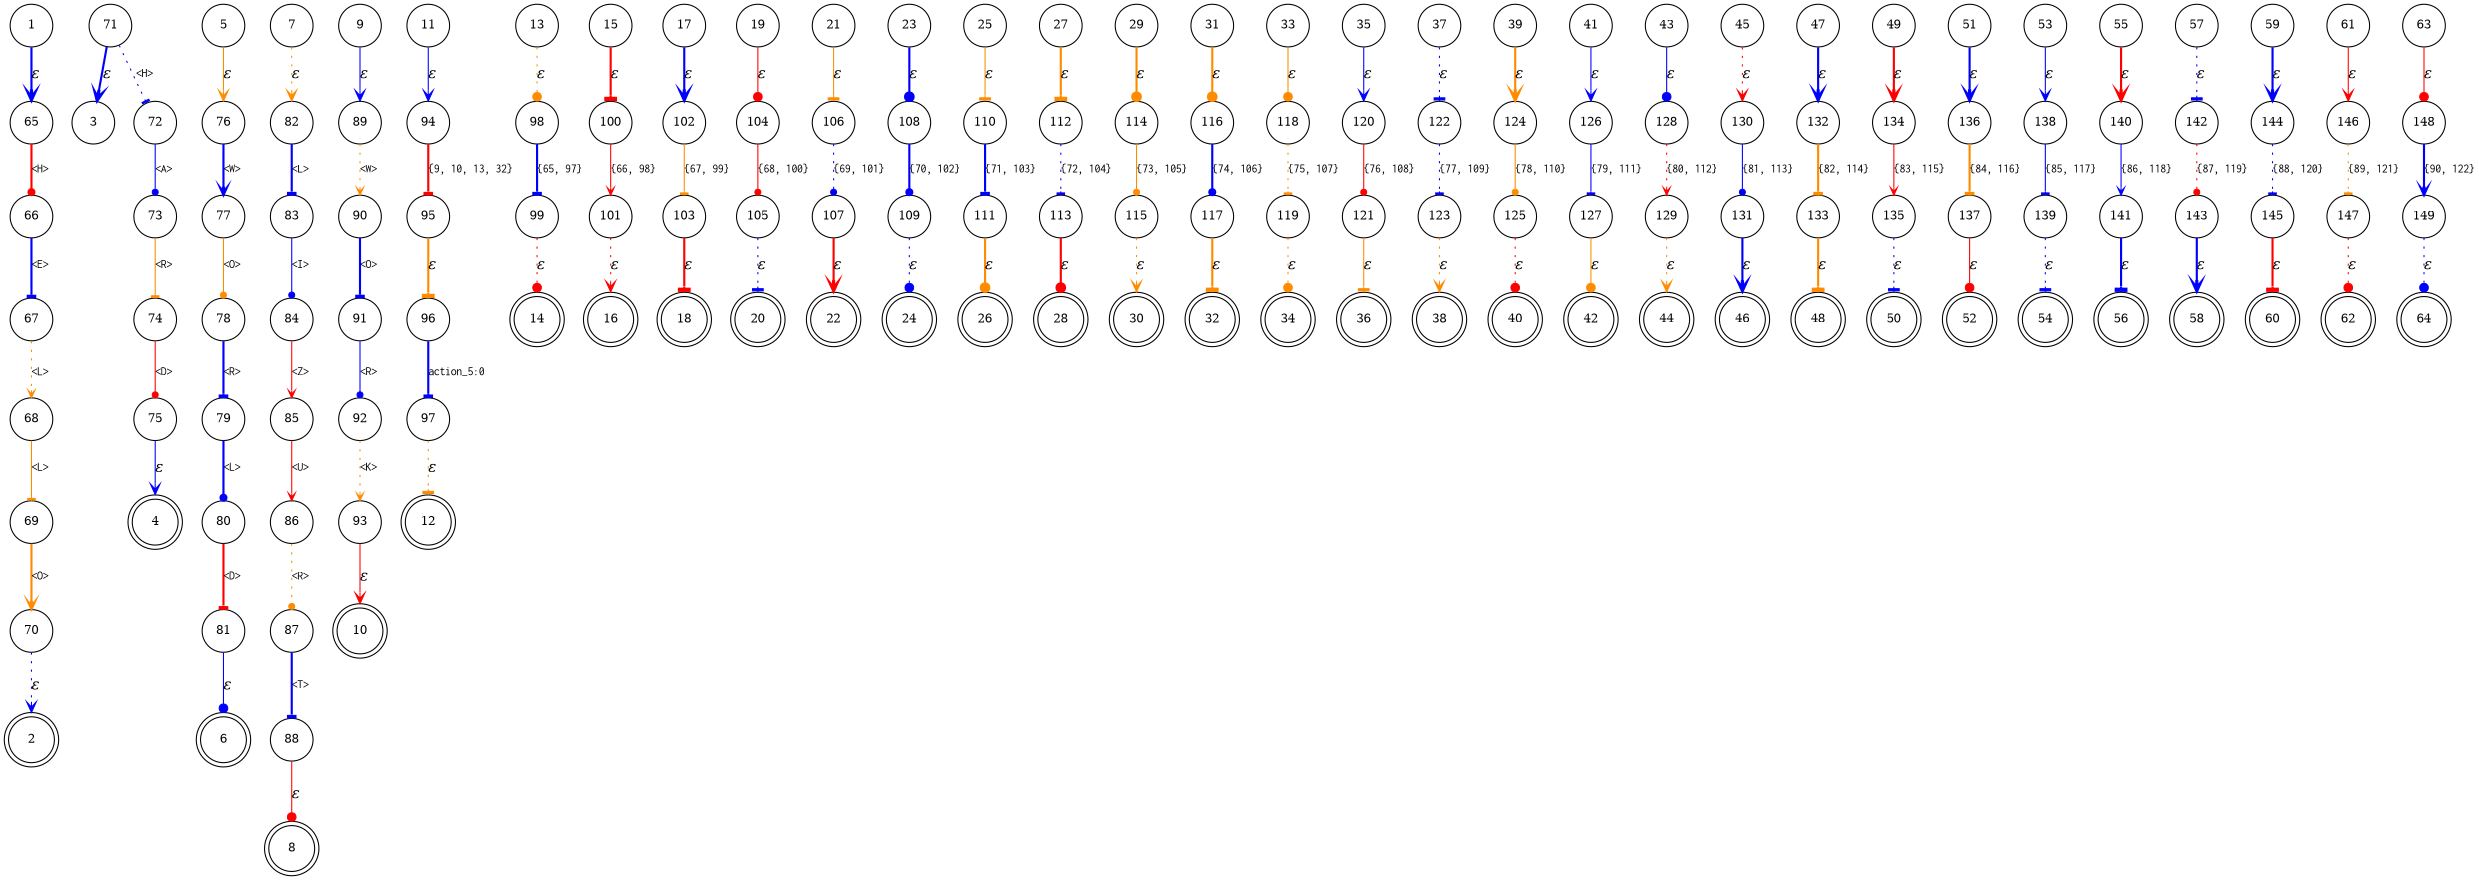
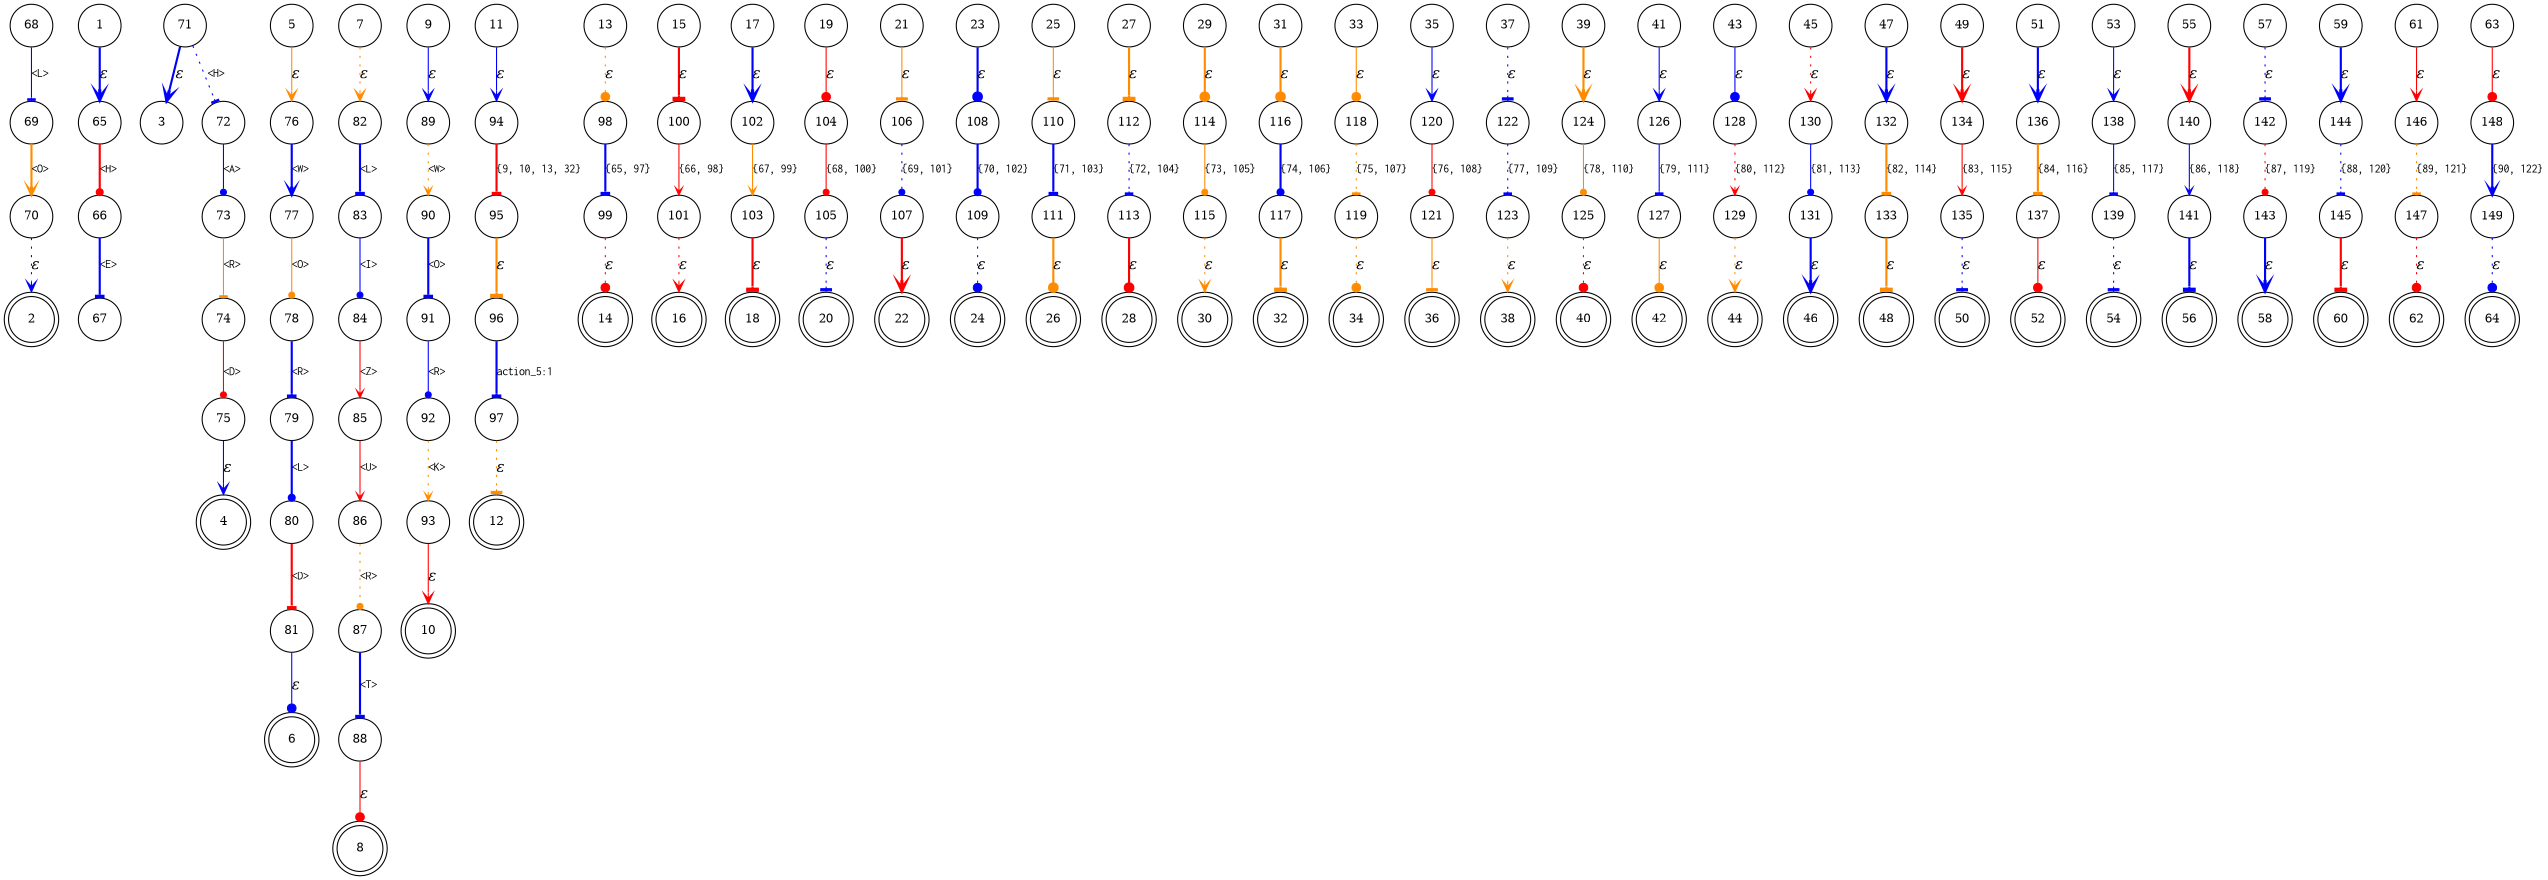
  digraph {
    rankdir=TB
    node [fixedsize=true fontsize=11 shape=circle peripheries=1]
    edge [arrowhead=vee color=blue fontname="Times-Italic" style=bold]
    n1 [label=2 shape=doublecircle width=.6 peripheries=""]
    n2 [label=1 width=.55]
    n3 [label=65 width=.55]
    n4 [label=66 width=.55]
    n5 [label=67 width=.55]
    n6 [label=68 width=.55]
    n7 [label=69 width=.55]
    n8 [label=70 width=.55]
    n9 [label=4 shape=doublecircle width=.6 peripheries=""]
    n10 [label=3 width=.55]
    n11 [label=71 width=.55]
    n12 [label=72 width=.55]
    n13 [label=73 width=.55]
    n14 [label=74 width=.55]
    n15 [label=75 width=.55]
    n16 [label=6 shape=doublecircle width=.6 peripheries=""]
    n17 [label=80 width=.55]
    n18 [label=81 width=.55]
    n19 [label=5 width=.55]
    n20 [label=76 width=.55]
    n21 [label=77 width=.55]
    n22 [label=78 width=.55]
    n23 [label=79 width=.55]
    n24 [label=8 shape=doublecircle width=.6 peripheries=""]
    n25 [label=82 width=.55]
    n26 [label=83 width=.55]
    n27 [label=84 width=.55]
    n28 [label=85 width=.55]
    n29 [label=86 width=.55]
    n30 [label=87 width=.55]
    n31 [label=88 width=.55]
    n32 [label=7 width=.55]
    n33 [label=10 shape=doublecircle width=.6 peripheries=""]
    n34 [label=9 width=.55]
    n35 [label=89 width=.55]
    n36 [label=90 shape=doublecircle width=.55]
    n37 [label=91 width=.55]
    n38 [label=92 width=.55]
    n39 [label=93 width=.55]
    n40 [label=12 shape=doublecircle width=.6 peripheries=""]
    n41 [label=96 width=.55]
    n42 [label=97 width=.55]
    n43 [label=11 width=.55]
    n44 [label=94 width=.55]
    n45 [label=95 width=.55]
    n46 [label=14 shape=doublecircle width=.6 peripheries=""]
    n47 [label=98 width=.55]
    n48 [label=99 width=.55]
    n49 [label=13 width=.55]
    n50 [label=16 shape=doublecircle width=.6 peripheries=""]
    n51 [label=100 width=.55]
    n52 [label=101 width=.55]
    n53 [label=15 width=.55]
    n54 [label=18 shape=doublecircle width=.6 peripheries=""]
    n55 [label=17 width=.55]
    n56 [label=102 width=.55]
    n57 [label=103 width=.55]
    n58 [label=20 shape=doublecircle width=.6 peripheries=""]
    n59 [label=19 width=.55]
    n60 [label=104 width=.55]
    n61 [label=105 width=.55]
    n62 [label=22 shape=doublecircle width=.6 peripheries=""]
    n63 [label=21 width=.55]
    n64 [label=106 width=.55]
    n65 [label=107 width=.55]
    n66 [label=24 shape=doublecircle width=.6 peripheries=""]
    n67 [label=23 width=.55]
    n68 [label=108 width=.55]
    n69 [label=109 width=.55]
    n70 [label=26 shape=doublecircle width=.6 peripheries=""]
    n71 [label=25 width=.55]
    n72 [label=110 width=.55]
    n73 [label=111 width=.55]
    n74 [label=28 shape=doublecircle width=.6 peripheries=""]
    n75 [label=112 width=.55]
    n76 [label=113 width=.55]
    n77 [label=27 width=.55]
    n78 [label=30 shape=doublecircle width=.6 peripheries=""]
    n79 [label=114 width=.55]
    n80 [label=115 width=.55]
    n81 [label=29 width=.55]
    n82 [label=32 shape=doublecircle width=.6 peripheries=""]
    n83 [label=116 width=.55]
    n84 [label=117 width=.55]
    n85 [label=31 width=.55]
    n86 [label=34 shape=doublecircle width=.6 peripheries=""]
    n87 [label=33 width=.55]
    n88 [label=118 width=.55]
    n89 [label=119 width=.55]
    n90 [label=36 shape=doublecircle width=.6 peripheries=""]
    n91 [label=35 width=.55]
    n92 [label=120 width=.55]
    n93 [label=121 width=.55]
    n94 [label=38 shape=doublecircle width=.6 peripheries=""]
    n95 [label=37 width=.55]
    n96 [label=122 width=.55]
    n97 [label=123 width=.55]
    n98 [label=40 shape=doublecircle width=.6 peripheries=""]
    n99 [label=39 shape=doublecircle width=.55]
    n100 [label=124 width=.55]
    n101 [label=125 width=.55]
    n102 [label=42 shape=doublecircle width=.6 peripheries=""]
    n103 [label=41 width=.55]
    n104 [label=126 width=.55]
    n105 [label=127 width=.55]
    n106 [label=44 shape=doublecircle width=.6 peripheries=""]
    n107 [label=128 width=.55]
    n108 [label=129 width=.55]
    n109 [label=43 width=.55]
    n110 [label=46 shape=doublecircle width=.6 peripheries=""]
    n111 [label=130 width=.55]
    n112 [label=131 width=.55]
    n113 [label=45 width=.55]
    n114 [label=48 shape=doublecircle width=.6 peripheries=""]
    n115 [label=132 width=.55]
    n116 [label=133 width=.55]
    n117 [label=47 width=.55]
    n118 [label=50 shape=doublecircle width=.6 peripheries=""]
    n119 [label=49 width=.55]
    n120 [label=134 width=.55]
    n121 [label=135 width=.55]
    n122 [label=52 shape=doublecircle width=.6 peripheries=""]
    n123 [label=51 width=.55]
    n124 [label=136 width=.55]
    n125 [label=137 width=.55]
    n126 [label=54 shape=doublecircle width=.6 peripheries=""]
    n127 [label=53 width=.55]
    n128 [label=138 width=.55]
    n129 [label=139 width=.55]
    n130 [label=56 shape=doublecircle width=.6 peripheries=""]
    n131 [label=55 width=.55]
    n132 [label=140 width=.55]
    n133 [label=141 width=.55]
    n134 [label=58 shape=doublecircle width=.6 peripheries=""]
    n135 [label=57 width=.55]
    n136 [label=142 width=.55]
    n137 [label=143 width=.55]
    n138 [label=60 shape=doublecircle width=.6 peripheries=""]
    n139 [label=144 width=.55]
    n140 [label=145 width=.55]
    n141 [label=59 width=.55]
    n142 [label=62 shape=doublecircle width=.6 peripheries=""]
    n143 [label=146 width=.55]
    n144 [label=147 width=.55]
    n145 [label=61 width=.55]
    n146 [label=64 shape=doublecircle width=.6 peripheries=""]
    n147 [label=148 width=.55]
    n148 [label=149 width=.55]
    n149 [label=63 width=.55]
    n2 -> n3 [label="&epsilon;"]
    n3 -> n4 [arrowhead=dot arrowsize=.7 color=red fontname=Courier fontsize=11 label="<H>"]
    n4 -> n5 [arrowhead=tee arrowsize=.7 fontname=Courier fontsize=11 label="<E>"]
-   n5 -> n6 [arrowsize=.7 color=darkorange fontname=Courier fontsize=11 label="<L>" style=dotted]
-   n6 -> n7 [arrowhead=tee arrowsize=.7 color=darkorange fontname=Courier fontsize=11 label="<L>" style=solid]
+   n6 -> n7 [arrowhead=tee arrowsize=.7 fontname=Courier fontsize=11 label="<L>" style=solid]
    n7 -> n8 [arrowsize=.7 color=darkorange fontname=Courier fontsize=11 label="<O>"]
    n8 -> n1 [label="&epsilon;" style=dotted]
    n11 -> n10 [label="&epsilon;"]
    n11 -> n12 [arrowhead=tee arrowsize=.7 fontname=Courier fontsize=11 label="<H>" style=dotted]
    n12 -> n13 [arrowhead=dot arrowsize=.7 fontname=Courier fontsize=11 label="<A>" style=solid]
    n13 -> n14 [arrowhead=tee arrowsize=.7 color=darkorange fontname=Courier fontsize=11 label="<R>" style=solid]
    n14 -> n15 [arrowhead=dot arrowsize=.7 color=red fontname=Courier fontsize=11 label="<D>" style=solid]
    n15 -> n9 [label="&epsilon;" style=solid]
    n17 -> n18 [arrowhead=tee arrowsize=.7 color=red fontname=Courier fontsize=11 label="<D>"]
    n18 -> n16 [arrowhead=dot label="&epsilon;" style=solid]
    n19 -> n20 [color=darkorange label="&epsilon;" style=solid]
    n20 -> n21 [arrowsize=.7 fontname=Courier fontsize=11 label="<W>"]
    n21 -> n22 [arrowhead=dot arrowsize=.7 color=darkorange fontname=Courier fontsize=11 label="<O>" style=solid]
    n22 -> n23 [arrowhead=tee arrowsize=.7 fontname=Courier fontsize=11 label="<R>"]
    n23 -> n17 [arrowhead=dot arrowsize=.7 fontname=Courier fontsize=11 label="<L>"]
    n25 -> n26 [arrowhead=tee arrowsize=.7 fontname=Courier fontsize=11 label="<L>"]
    n26 -> n27 [arrowhead=dot arrowsize=.7 fontname=Courier fontsize=11 label="<I>" style=solid]
    n27 -> n28 [arrowsize=.7 color=red fontname=Courier fontsize=11 label="<Z>" style=solid]
    n28 -> n29 [arrowsize=.7 color=red fontname=Courier fontsize=11 label="<U>" style=solid]
    n29 -> n30 [arrowhead=dot arrowsize=.7 color=darkorange fontname=Courier fontsize=11 label="<R>" style=dotted]
    n30 -> n31 [arrowhead=tee arrowsize=.7 fontname=Courier fontsize=11 label="<T>"]
    n31 -> n24 [arrowhead=dot color=red label="&epsilon;" style=solid]
    n32 -> n25 [color=darkorange label="&epsilon;" style=dotted]
    n34 -> n35 [label="&epsilon;" style=solid]
    n35 -> n36 [arrowsize=.7 color=darkorange fontname=Courier fontsize=11 label="<W>" style=dotted]
    n36 -> n37 [arrowhead=tee arrowsize=.7 fontname=Courier fontsize=11 label="<O>"]
    n37 -> n38 [arrowhead=dot arrowsize=.7 fontname=Courier fontsize=11 label="<R>" style=solid]
    n38 -> n39 [arrowsize=.7 color=darkorange fontname=Courier fontsize=11 label="<K>" style=dotted]
    n39 -> n33 [color=red label="&epsilon;" style=solid]
-   n41 -> n42 [arrowhead=tee arrowsize=.7 fontname=Courier fontsize=11 label="action_5:0"]
+   n41 -> n42 [arrowhead=tee arrowsize=.7 fontname=Courier fontsize=11 label="action_5:1"]
    n42 -> n40 [arrowhead=tee color=darkorange label="&epsilon;" style=dotted]
    n43 -> n44 [label="&epsilon;" style=solid]
    n44 -> n45 [arrowhead=tee arrowsize=.7 color=red fontname=Courier fontsize=11 label="{9, 10, 13, 32}"]
    n45 -> n41 [arrowhead=tee color=darkorange label="&epsilon;"]
    n47 -> n48 [arrowhead=tee arrowsize=.7 fontname=Courier fontsize=11 label="{65, 97}"]
    n48 -> n46 [arrowhead=dot color=red label="&epsilon;" style=dotted]
    n49 -> n47 [arrowhead=dot color=darkorange label="&epsilon;" style=dotted]
    n51 -> n52 [arrowsize=.7 color=red fontname=Courier fontsize=11 label="{66, 98}" style=solid]
    n52 -> n50 [color=red label="&epsilon;" style=dotted]
    n53 -> n51 [arrowhead=tee color=red label="&epsilon;"]
    n55 -> n56 [label="&epsilon;"]
-   n56 -> n57 [arrowhead=tee arrowsize=.7 color=darkorange fontname=Courier fontsize=11 label="{67, 99}" style=solid]
+   n56 -> n57 [arrowsize=.7 color=darkorange fontname=Courier fontsize=11 label="{67, 99}" style=solid]
    n57 -> n54 [arrowhead=tee color=red label="&epsilon;"]
    n59 -> n60 [arrowhead=dot color=red label="&epsilon;" style=solid]
    n60 -> n61 [arrowhead=dot arrowsize=.7 color=red fontname=Courier fontsize=11 label="{68, 100}" style=solid]
    n61 -> n58 [arrowhead=tee label="&epsilon;" style=dotted]
    n63 -> n64 [arrowhead=tee color=darkorange label="&epsilon;" style=solid]
    n64 -> n65 [arrowhead=dot arrowsize=.7 fontname=Courier fontsize=11 label="{69, 101}" style=dotted]
    n65 -> n62 [color=red label="&epsilon;"]
    n67 -> n68 [arrowhead=dot label="&epsilon;"]
    n68 -> n69 [arrowhead=dot arrowsize=.7 fontname=Courier fontsize=11 label="{70, 102}"]
    n69 -> n66 [arrowhead=dot label="&epsilon;" style=dotted]
    n71 -> n72 [arrowhead=tee color=darkorange label="&epsilon;" style=solid]
    n72 -> n73 [arrowhead=tee arrowsize=.7 fontname=Courier fontsize=11 label="{71, 103}"]
    n73 -> n70 [arrowhead=dot color=darkorange label="&epsilon;"]
    n75 -> n76 [arrowhead=tee arrowsize=.7 fontname=Courier fontsize=11 label="{72, 104}" style=dotted]
    n76 -> n74 [arrowhead=dot color=red label="&epsilon;"]
    n77 -> n75 [arrowhead=tee color=darkorange label="&epsilon;"]
    n79 -> n80 [arrowhead=dot arrowsize=.7 color=darkorange fontname=Courier fontsize=11 label="{73, 105}" style=solid]
    n80 -> n78 [color=darkorange label="&epsilon;" style=dotted]
    n81 -> n79 [arrowhead=dot color=darkorange label="&epsilon;"]
    n83 -> n84 [arrowhead=dot arrowsize=.7 fontname=Courier fontsize=11 label="{74, 106}"]
    n84 -> n82 [arrowhead=tee color=darkorange label="&epsilon;"]
    n85 -> n83 [arrowhead=dot color=darkorange label="&epsilon;"]
    n87 -> n88 [arrowhead=dot color=darkorange label="&epsilon;" style=solid]
    n88 -> n89 [arrowhead=tee arrowsize=.7 color=darkorange fontname=Courier fontsize=11 label="{75, 107}" style=dotted]
    n89 -> n86 [arrowhead=dot color=darkorange label="&epsilon;" style=dotted]
    n91 -> n92 [label="&epsilon;" style=solid]
    n92 -> n93 [arrowhead=dot arrowsize=.7 color=red fontname=Courier fontsize=11 label="{76, 108}" style=solid]
    n93 -> n90 [arrowhead=tee color=darkorange label="&epsilon;" style=solid]
    n95 -> n96 [arrowhead=tee label="&epsilon;" style=dotted]
    n96 -> n97 [arrowhead=tee arrowsize=.7 fontname=Courier fontsize=11 label="{77, 109}" style=dotted]
    n97 -> n94 [color=darkorange label="&epsilon;" style=dotted]
    n99 -> n100 [color=darkorange label="&epsilon;"]
    n100 -> n101 [arrowhead=dot arrowsize=.7 color=darkorange fontname=Courier fontsize=11 label="{78, 110}" style=solid]
    n101 -> n98 [arrowhead=dot color=red label="&epsilon;" style=dotted]
    n103 -> n104 [label="&epsilon;" style=solid]
    n104 -> n105 [arrowhead=tee arrowsize=.7 fontname=Courier fontsize=11 label="{79, 111}" style=solid]
    n105 -> n102 [arrowhead=dot color=darkorange label="&epsilon;" style=solid]
    n107 -> n108 [arrowsize=.7 color=red fontname=Courier fontsize=11 label="{80, 112}" style=dotted]
    n108 -> n106 [color=darkorange label="&epsilon;" style=dotted]
    n109 -> n107 [arrowhead=dot label="&epsilon;" style=solid]
    n111 -> n112 [arrowhead=dot arrowsize=.7 fontname=Courier fontsize=11 label="{81, 113}" style=solid]
    n112 -> n110 [label="&epsilon;"]
    n113 -> n111 [color=red label="&epsilon;" style=dotted]
    n115 -> n116 [arrowhead=tee arrowsize=.7 color=darkorange fontname=Courier fontsize=11 label="{82, 114}"]
    n116 -> n114 [arrowhead=tee color=darkorange label="&epsilon;"]
    n117 -> n115 [label="&epsilon;"]
    n119 -> n120 [color=red label="&epsilon;"]
    n120 -> n121 [arrowsize=.7 color=red fontname=Courier fontsize=11 label="{83, 115}" style=solid]
    n121 -> n118 [arrowhead=tee label="&epsilon;" style=dotted]
    n123 -> n124 [label="&epsilon;"]
    n124 -> n125 [arrowhead=tee arrowsize=.7 color=darkorange fontname=Courier fontsize=11 label="{84, 116}"]
    n125 -> n122 [arrowhead=dot color=red label="&epsilon;" style=solid]
    n127 -> n128 [label="&epsilon;" style=solid]
    n128 -> n129 [arrowhead=tee arrowsize=.7 fontname=Courier fontsize=11 label="{85, 117}" style=solid]
    n129 -> n126 [arrowhead=tee label="&epsilon;" style=dotted]
    n131 -> n132 [color=red label="&epsilon;"]
    n132 -> n133 [arrowsize=.7 fontname=Courier fontsize=11 label="{86, 118}" style=solid]
    n133 -> n130 [arrowhead=tee label="&epsilon;"]
    n135 -> n136 [arrowhead=tee label="&epsilon;" style=dotted]
    n136 -> n137 [arrowhead=dot arrowsize=.7 color=red fontname=Courier fontsize=11 label="{87, 119}" style=dotted]
    n137 -> n134 [label="&epsilon;"]
    n139 -> n140 [arrowhead=tee arrowsize=.7 fontname=Courier fontsize=11 label="{88, 120}" style=dotted]
    n140 -> n138 [arrowhead=tee color=red label="&epsilon;"]
    n141 -> n139 [label="&epsilon;"]
    n143 -> n144 [arrowhead=tee arrowsize=.7 color=darkorange fontname=Courier fontsize=11 label="{89, 121}" style=dotted]
    n144 -> n142 [arrowhead=dot color=red label="&epsilon;" style=dotted]
    n145 -> n143 [color=red label="&epsilon;" style=solid]
    n147 -> n148 [arrowsize=.7 fontname=Courier fontsize=11 label="{90, 122}"]
    n148 -> n146 [arrowhead=dot label="&epsilon;" style=dotted]
    n149 -> n147 [arrowhead=dot color=red label="&epsilon;" style=solid]
  }
